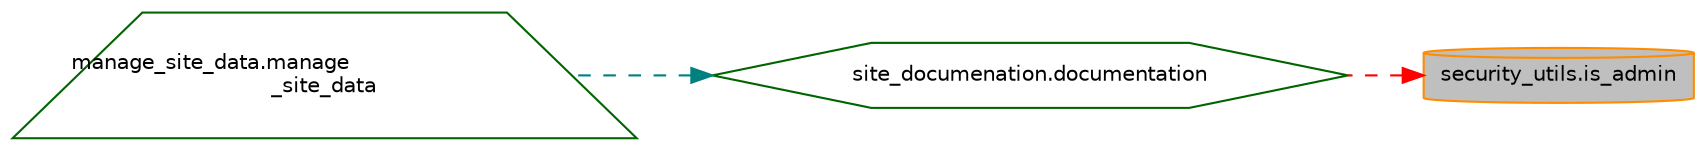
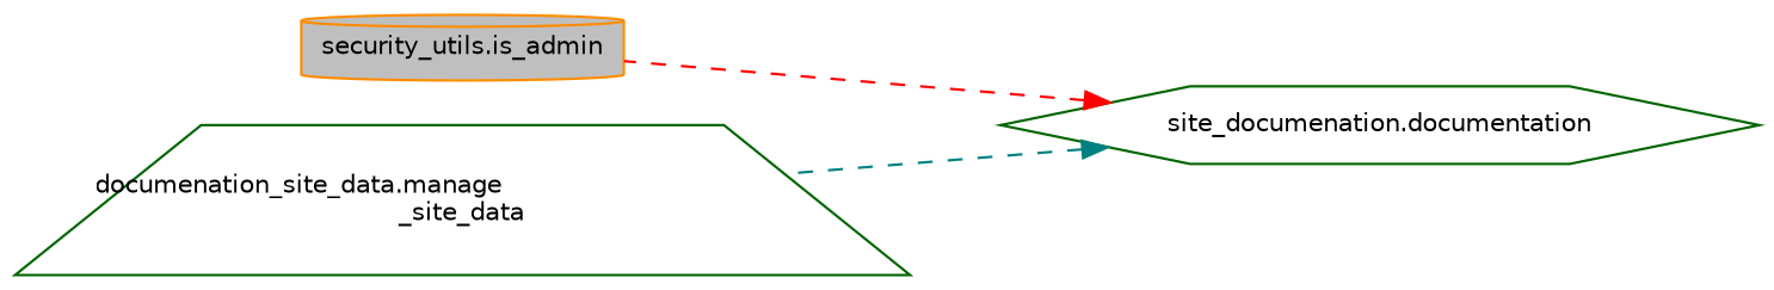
  digraph {
    rankdir=RL
    node [color=darkgreen fillcolor=white fontname=Helvetica fontsize=10 style=filled]
    edge [dir=back fontname=Helvetica fontsize=10 labelfontname=Helvetica labelfontsize=10 style=dashed]
    n1 [color=darkorange fillcolor=grey75 fontcolor=black height=0.2 label="security_utils.is_admin" shape=cylinder width=0.4]
    n2 [height=0.2 label="site_documenation.documentation" shape=hexagon width=0.4]
-   n3 [height=0.2 label="manage_site_data.manage\l_site_data" shape=trapezium width=0.4]
-   n1 -> n2 [color=red]
+   n3 [height=0.2 label="documenation_site_data.manage\l_site_data" shape=trapezium width=0.4]
+   n2 -> n1 [color=red]
    n2 -> n3 [color=teal]
  }
